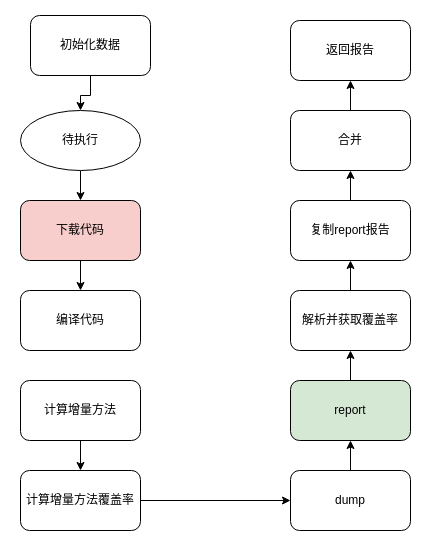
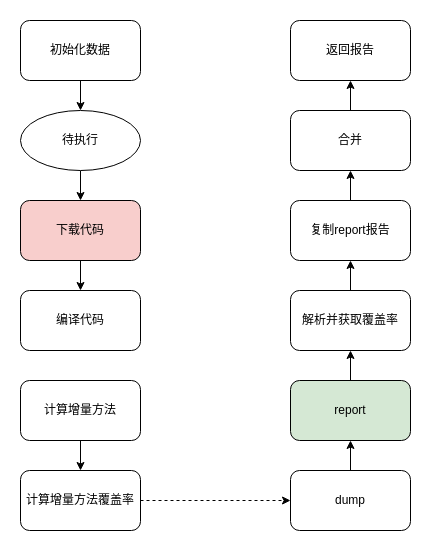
  <mxCell id="0" />
  <mxCell id="1" parent="0" />
- <mxCell id="2" value="初始化数据" style="rounded=1;whiteSpace=wrap;html=1;" vertex="1" parent="1"><mxGeometry x="30" y="15" width="120" height="60" as="geometry" /></mxCell>
+ <mxCell id="2" value="初始化数据" style="rounded=1;whiteSpace=wrap;html=1;" vertex="1" parent="1"><mxGeometry x="20" y="20" width="120" height="60" as="geometry" /></mxCell>
  <mxCell id="3" value="" style="edgeStyle=orthogonalEdgeStyle;rounded=0;orthogonalLoop=1;jettySize=auto;html=1;" edge="1" parent="1" source="2" target="5"><mxGeometry relative="1" as="geometry"><mxPoint x="80" y="140" as="targetPoint" /><mxPoint x="80" y="80" as="sourcePoint" /></mxGeometry></mxCell>
  <mxCell id="4" value="" style="edgeStyle=orthogonalEdgeStyle;rounded=0;orthogonalLoop=1;jettySize=auto;html=1;" edge="1" parent="1" source="5" target="7"><mxGeometry relative="1" as="geometry" /></mxCell>
  <mxCell id="5" value="待执行" style="ellipse;whiteSpace=wrap;html=1;" vertex="1" parent="1"><mxGeometry x="20" y="110" width="120" height="60" as="geometry" /></mxCell>
  <mxCell id="6" value="" style="edgeStyle=orthogonalEdgeStyle;rounded=0;orthogonalLoop=1;jettySize=auto;html=1;" edge="1" parent="1" source="7" target="8"><mxGeometry relative="1" as="geometry" /></mxCell>
  <mxCell id="7" value="下载代码" style="rounded=1;whiteSpace=wrap;html=1;fillColor=#f8cecc;" vertex="1" parent="1"><mxGeometry x="20" y="200" width="120" height="60" as="geometry" /></mxCell>
  <mxCell id="8" value="编译代码" style="rounded=1;whiteSpace=wrap;html=1;" vertex="1" parent="1"><mxGeometry x="20" y="290" width="120" height="60" as="geometry" /></mxCell>
  <mxCell id="9" value="" style="edgeStyle=orthogonalEdgeStyle;rounded=0;orthogonalLoop=1;jettySize=auto;html=1;" edge="1" parent="1" source="10" target="12"><mxGeometry relative="1" as="geometry" /></mxCell>
  <mxCell id="10" value="计算增量方法" style="rounded=1;whiteSpace=wrap;html=1;" vertex="1" parent="1"><mxGeometry x="20" y="380" width="120" height="60" as="geometry" /></mxCell>
- <mxCell id="11" value="" style="edgeStyle=orthogonalEdgeStyle;rounded=0;orthogonalLoop=1;jettySize=auto;html=1;" edge="1" parent="1" source="12" target="14"><mxGeometry relative="1" as="geometry" /></mxCell>
+ <mxCell id="11" value="" style="edgeStyle=orthogonalEdgeStyle;rounded=0;orthogonalLoop=1;jettySize=auto;html=1;dashed=1;" edge="1" parent="1" source="12" target="14"><mxGeometry relative="1" as="geometry" /></mxCell>
  <mxCell id="12" value="计算增量方法覆盖率" style="rounded=1;whiteSpace=wrap;html=1;" vertex="1" parent="1"><mxGeometry x="20" y="470" width="120" height="60" as="geometry" /></mxCell>
  <mxCell id="13" value="" style="edgeStyle=orthogonalEdgeStyle;rounded=0;orthogonalLoop=1;jettySize=auto;html=1;" edge="1" parent="1" source="14" target="16"><mxGeometry relative="1" as="geometry" /></mxCell>
  <mxCell id="14" value="dump" style="whiteSpace=wrap;html=1;rounded=1;" vertex="1" parent="1"><mxGeometry x="290" y="470" width="120" height="60" as="geometry" /></mxCell>
  <mxCell id="15" value="" style="edgeStyle=orthogonalEdgeStyle;rounded=0;orthogonalLoop=1;jettySize=auto;html=1;" edge="1" parent="1" source="16" target="18"><mxGeometry relative="1" as="geometry" /></mxCell>
  <mxCell id="16" value="report" style="whiteSpace=wrap;html=1;rounded=1;fillColor=#d5e8d4;" vertex="1" parent="1"><mxGeometry x="290" y="380" width="120" height="60" as="geometry" /></mxCell>
  <mxCell id="17" value="" style="edgeStyle=orthogonalEdgeStyle;rounded=0;orthogonalLoop=1;jettySize=auto;html=1;" edge="1" parent="1" source="18" target="20"><mxGeometry relative="1" as="geometry" /></mxCell>
  <mxCell id="18" value="解析并获取覆盖率" style="whiteSpace=wrap;html=1;rounded=1;" vertex="1" parent="1"><mxGeometry x="290" y="290" width="120" height="60" as="geometry" /></mxCell>
  <mxCell id="19" value="" style="edgeStyle=orthogonalEdgeStyle;rounded=0;orthogonalLoop=1;jettySize=auto;html=1;" edge="1" parent="1" source="20" target="22"><mxGeometry relative="1" as="geometry" /></mxCell>
  <mxCell id="20" value="复制report报告" style="whiteSpace=wrap;html=1;rounded=1;" vertex="1" parent="1"><mxGeometry x="290" y="200" width="120" height="60" as="geometry" /></mxCell>
  <mxCell id="21" value="" style="edgeStyle=orthogonalEdgeStyle;rounded=0;orthogonalLoop=1;jettySize=auto;html=1;" edge="1" parent="1" source="22" target="23"><mxGeometry relative="1" as="geometry" /></mxCell>
  <mxCell id="22" value="合并" style="whiteSpace=wrap;html=1;rounded=1;" vertex="1" parent="1"><mxGeometry x="290" y="110" width="120" height="60" as="geometry" /></mxCell>
  <mxCell id="23" value="返回报告" style="whiteSpace=wrap;html=1;rounded=1;" vertex="1" parent="1"><mxGeometry x="290" y="20" width="120" height="60" as="geometry" /></mxCell>
